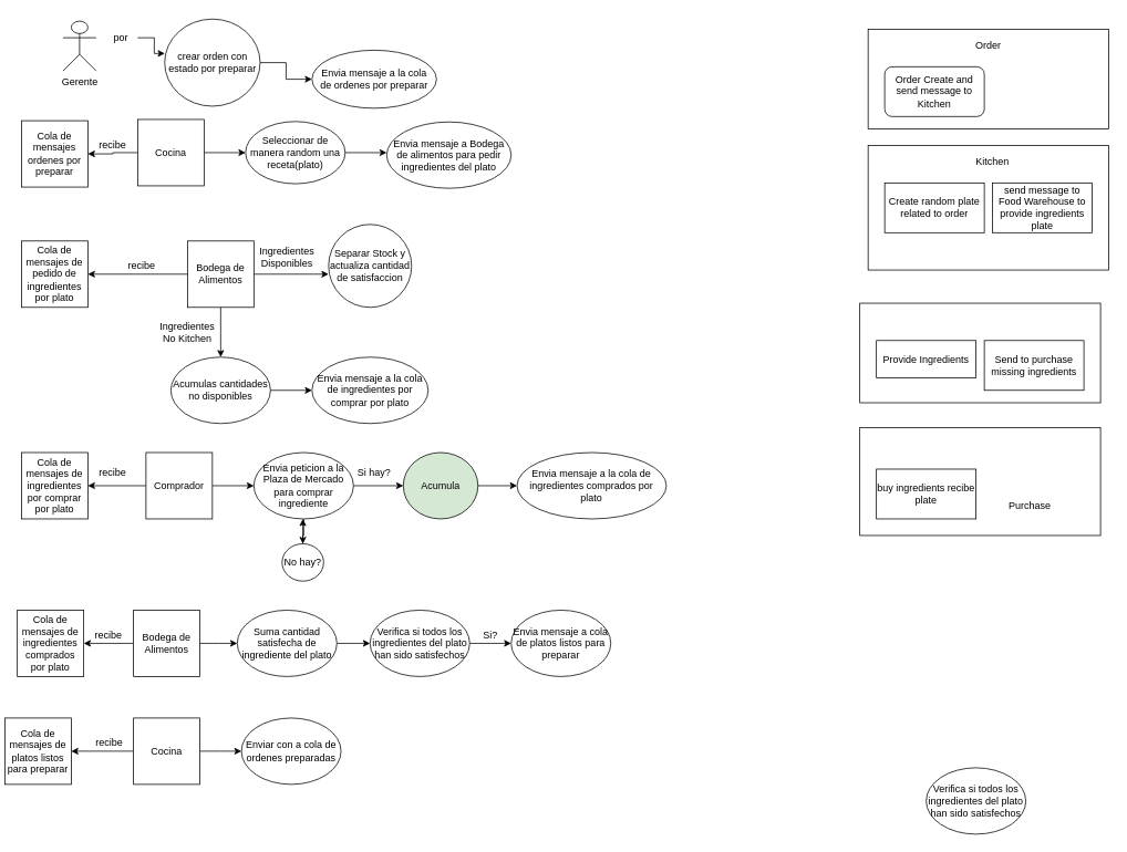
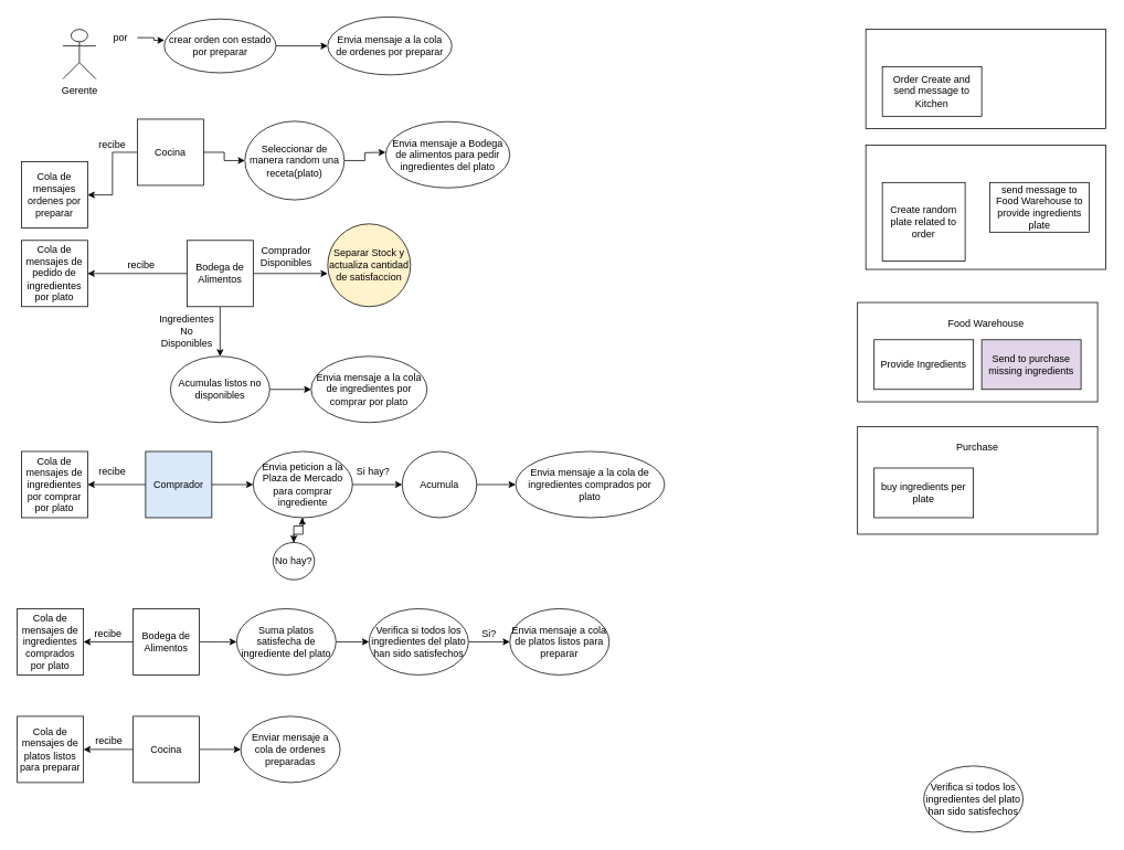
  <mxCell id="0" />
  <mxCell id="1" parent="0" />
  <mxCell id="2" value="" style="rounded=0;whiteSpace=wrap;html=1;" parent="1" vertex="1"><mxGeometry x="1045" y="35" width="290" height="120" as="geometry" /></mxCell>
  <mxCell id="3" style="edgeStyle=orthogonalEdgeStyle;rounded=0;orthogonalLoop=1;jettySize=auto;html=1;entryX=0;entryY=0.5;entryDx=0;entryDy=0;" parent="1" source="5" target="11" edge="1"><mxGeometry relative="1" as="geometry" /></mxCell>
  <mxCell id="4" style="edgeStyle=orthogonalEdgeStyle;rounded=0;orthogonalLoop=1;jettySize=auto;html=1;entryX=1;entryY=0.5;entryDx=0;entryDy=0;" parent="1" source="5" target="24" edge="1"><mxGeometry relative="1" as="geometry" /></mxCell>
  <mxCell id="5" value="Cocina" style="whiteSpace=wrap;html=1;aspect=fixed;" parent="1" vertex="1"><mxGeometry x="165" y="143.5" width="80" height="80" as="geometry" /></mxCell>
- <mxCell id="6" value="Gerente" style="shape=umlActor;verticalLabelPosition=bottom;verticalAlign=top;html=1;outlineConnect=0;" parent="1" vertex="1"><mxGeometry x="75" y="25" width="40" height="60" as="geometry" /></mxCell>
- <mxCell id="7" value="Envia mensaje a la cola de&amp;nbsp;ordenes por preparar" style="ellipse;whiteSpace=wrap;html=1;" parent="1" vertex="1"><mxGeometry x="375" y="60" width="150" height="70" as="geometry" /></mxCell>
+ <mxCell id="6" value="Gerente" style="shape=umlActor;verticalLabelPosition=bottom;verticalAlign=top;html=1;outlineConnect=0;" parent="1" vertex="1"><mxGeometry x="75" y="35" width="40" height="60" as="geometry" /></mxCell>
+ <mxCell id="7" value="Envia mensaje a la cola de&amp;nbsp;ordenes por preparar" style="ellipse;whiteSpace=wrap;html=1;" parent="1" vertex="1"><mxGeometry x="395" y="20" width="150" height="70" as="geometry" /></mxCell>
  <mxCell id="8" style="edgeStyle=orthogonalEdgeStyle;rounded=0;orthogonalLoop=1;jettySize=auto;html=1;entryX=0.002;entryY=0.395;entryDx=0;entryDy=0;entryPerimeter=0;" parent="1" source="9" target="33" edge="1"><mxGeometry relative="1" as="geometry" /></mxCell>
  <mxCell id="9" value="por" style="text;html=1;strokeColor=none;fillColor=none;align=center;verticalAlign=middle;whiteSpace=wrap;rounded=0;" parent="1" vertex="1"><mxGeometry x="125" y="35" width="40" height="20" as="geometry" /></mxCell>
  <mxCell id="10" style="edgeStyle=orthogonalEdgeStyle;rounded=0;orthogonalLoop=1;jettySize=auto;html=1;" parent="1" source="11" edge="1"><mxGeometry relative="1" as="geometry"><mxPoint x="465" y="183.5" as="targetPoint" /></mxGeometry></mxCell>
- <mxCell id="11" value="Seleccionar de manera random una receta(plato)" style="ellipse;whiteSpace=wrap;html=1;" parent="1" vertex="1"><mxGeometry x="295" y="146" width="120" height="75" as="geometry" /></mxCell>
+ <mxCell id="11" value="Seleccionar de manera random una receta(plato)" style="ellipse;whiteSpace=wrap;html=1;" parent="1" vertex="1"><mxGeometry x="295" y="146" width="120" height="95" as="geometry" /></mxCell>
  <mxCell id="12" style="edgeStyle=orthogonalEdgeStyle;rounded=0;orthogonalLoop=1;jettySize=auto;html=1;entryX=1;entryY=0.5;entryDx=0;entryDy=0;" parent="1" source="15" target="17" edge="1"><mxGeometry relative="1" as="geometry" /></mxCell>
  <mxCell id="13" style="edgeStyle=orthogonalEdgeStyle;rounded=0;orthogonalLoop=1;jettySize=auto;html=1;" parent="1" source="15" edge="1"><mxGeometry relative="1" as="geometry"><mxPoint x="395" y="330" as="targetPoint" /></mxGeometry></mxCell>
  <mxCell id="14" style="edgeStyle=orthogonalEdgeStyle;rounded=0;orthogonalLoop=1;jettySize=auto;html=1;" parent="1" source="15" edge="1"><mxGeometry relative="1" as="geometry"><mxPoint x="265" y="430" as="targetPoint" /></mxGeometry></mxCell>
  <mxCell id="15" value="Bodega de Alimentos" style="whiteSpace=wrap;html=1;aspect=fixed;" parent="1" vertex="1"><mxGeometry x="225" y="290" width="80" height="80" as="geometry" /></mxCell>
  <mxCell id="16" value="Envia mensaje a Bodega de alimentos para pedir ingredientes del plato" style="ellipse;whiteSpace=wrap;html=1;" parent="1" vertex="1"><mxGeometry x="465" y="146.5" width="150" height="80" as="geometry" /></mxCell>
  <mxCell id="17" value="Cola de mensajes de pedido de ingredientes por plato" style="whiteSpace=wrap;html=1;aspect=fixed;" parent="1" vertex="1"><mxGeometry x="25" y="290" width="80" height="80" as="geometry" /></mxCell>
  <mxCell id="18" value="recibe" style="text;html=1;strokeColor=none;fillColor=none;align=center;verticalAlign=middle;whiteSpace=wrap;rounded=0;" parent="1" vertex="1"><mxGeometry x="125" y="310" width="90" height="20" as="geometry" /></mxCell>
- <mxCell id="19" value="Ingredientes Disponibles" style="text;html=1;strokeColor=none;fillColor=none;align=center;verticalAlign=middle;whiteSpace=wrap;rounded=0;" parent="1" vertex="1"><mxGeometry x="315" y="300" width="60" height="20" as="geometry" /></mxCell>
- <mxCell id="20" value="Ingredientes No Kitchen" style="text;html=1;strokeColor=none;fillColor=none;align=center;verticalAlign=middle;whiteSpace=wrap;rounded=0;" parent="1" vertex="1"><mxGeometry x="195" y="390" width="60" height="20" as="geometry" /></mxCell>
- <mxCell id="21" value="Separar Stock y actualiza cantidad de satisfaccion" style="ellipse;whiteSpace=wrap;html=1;aspect=fixed;" parent="1" vertex="1"><mxGeometry x="395" y="270" width="100" height="100" as="geometry" /></mxCell>
+ <mxCell id="19" value="Comprador Disponibles" style="text;html=1;strokeColor=none;fillColor=none;align=center;verticalAlign=middle;whiteSpace=wrap;rounded=0;" parent="1" vertex="1"><mxGeometry x="315" y="300" width="60" height="20" as="geometry" /></mxCell>
+ <mxCell id="20" value="Ingredientes No Disponibles" style="text;html=1;strokeColor=none;fillColor=none;align=center;verticalAlign=middle;whiteSpace=wrap;rounded=0;" parent="1" vertex="1"><mxGeometry x="195" y="390" width="60" height="20" as="geometry" /></mxCell>
+ <mxCell id="21" value="Separar Stock y actualiza cantidad de satisfaccion" style="ellipse;whiteSpace=wrap;html=1;aspect=fixed;fillColor=#fff2cc;" parent="1" vertex="1"><mxGeometry x="395" y="270" width="100" height="100" as="geometry" /></mxCell>
  <mxCell id="22" style="edgeStyle=orthogonalEdgeStyle;rounded=0;orthogonalLoop=1;jettySize=auto;html=1;entryX=0;entryY=0.5;entryDx=0;entryDy=0;" parent="1" source="23" target="59" edge="1"><mxGeometry relative="1" as="geometry" /></mxCell>
- <mxCell id="23" value="Acumulas cantidades no disponibles" style="ellipse;whiteSpace=wrap;html=1;" parent="1" vertex="1"><mxGeometry x="205" y="430" width="120" height="80" as="geometry" /></mxCell>
- <mxCell id="24" value="Cola de mensajes ordenes por preparar" style="whiteSpace=wrap;html=1;aspect=fixed;" parent="1" vertex="1"><mxGeometry x="25" y="145" width="80" height="80" as="geometry" /></mxCell>
+ <mxCell id="23" value="Acumulas listos no disponibles" style="ellipse;whiteSpace=wrap;html=1;" parent="1" vertex="1"><mxGeometry x="205" y="430" width="120" height="80" as="geometry" /></mxCell>
+ <mxCell id="24" value="Cola de mensajes ordenes por preparar" style="whiteSpace=wrap;html=1;aspect=fixed;" parent="1" vertex="1"><mxGeometry x="25" y="195" width="80" height="80" as="geometry" /></mxCell>
  <mxCell id="25" value="recibe" style="text;html=1;strokeColor=none;fillColor=none;align=center;verticalAlign=middle;whiteSpace=wrap;rounded=0;" parent="1" vertex="1"><mxGeometry x="115" y="165" width="40" height="20" as="geometry" /></mxCell>
- <mxCell id="26" value="Cola de mensajes de platos listos para preparar" style="whiteSpace=wrap;html=1;aspect=fixed;" parent="1" vertex="1"><mxGeometry x="5" y="865" width="80" height="80" as="geometry" /></mxCell>
+ <mxCell id="26" value="Cola de mensajes de platos listos para preparar" style="whiteSpace=wrap;html=1;aspect=fixed;" parent="1" vertex="1"><mxGeometry x="20" y="865" width="80" height="80" as="geometry" /></mxCell>
  <mxCell id="27" style="edgeStyle=orthogonalEdgeStyle;rounded=0;orthogonalLoop=1;jettySize=auto;html=1;entryX=1;entryY=0.5;entryDx=0;entryDy=0;" parent="1" source="29" target="26" edge="1"><mxGeometry relative="1" as="geometry" /></mxCell>
  <mxCell id="28" style="edgeStyle=orthogonalEdgeStyle;rounded=0;orthogonalLoop=1;jettySize=auto;html=1;" parent="1" source="29" edge="1"><mxGeometry relative="1" as="geometry"><mxPoint x="290" y="905" as="targetPoint" /></mxGeometry></mxCell>
  <mxCell id="29" value="Cocina" style="whiteSpace=wrap;html=1;aspect=fixed;" parent="1" vertex="1"><mxGeometry x="160" y="865" width="80" height="80" as="geometry" /></mxCell>
  <mxCell id="30" value="recibe" style="text;html=1;strokeColor=none;fillColor=none;align=center;verticalAlign=middle;whiteSpace=wrap;rounded=0;" parent="1" vertex="1"><mxGeometry x="111" y="885" width="40" height="20" as="geometry" /></mxCell>
- <mxCell id="31" value="Enviar con a cola de ordenes preparadas" style="ellipse;whiteSpace=wrap;html=1;" parent="1" vertex="1"><mxGeometry x="290" y="865" width="120" height="80" as="geometry" /></mxCell>
+ <mxCell id="31" value="Enviar mensaje a cola de ordenes preparadas" style="ellipse;whiteSpace=wrap;html=1;" parent="1" vertex="1"><mxGeometry x="290" y="865" width="120" height="80" as="geometry" /></mxCell>
  <mxCell id="32" style="edgeStyle=orthogonalEdgeStyle;rounded=0;orthogonalLoop=1;jettySize=auto;html=1;entryX=0;entryY=0.5;entryDx=0;entryDy=0;" parent="1" source="33" target="7" edge="1"><mxGeometry relative="1" as="geometry" /></mxCell>
- <mxCell id="33" value="crear orden con estado por preparar" style="ellipse;whiteSpace=wrap;html=1;" parent="1" vertex="1"><mxGeometry x="197.5" y="22.5" width="115" height="105" as="geometry" /></mxCell>
+ <mxCell id="33" value="crear orden con estado por preparar" style="ellipse;whiteSpace=wrap;html=1;" parent="1" vertex="1"><mxGeometry x="197.5" y="22.5" width="135" height="65" as="geometry" /></mxCell>
  <mxCell id="34" value="Cola de mensajes de ingredientes por comprar por plato" style="whiteSpace=wrap;html=1;aspect=fixed;" parent="1" vertex="1"><mxGeometry x="25" y="545" width="80" height="80" as="geometry" /></mxCell>
  <mxCell id="35" style="edgeStyle=orthogonalEdgeStyle;rounded=0;orthogonalLoop=1;jettySize=auto;html=1;entryX=1;entryY=0.5;entryDx=0;entryDy=0;" parent="1" source="37" target="34" edge="1"><mxGeometry relative="1" as="geometry" /></mxCell>
  <mxCell id="36" style="edgeStyle=orthogonalEdgeStyle;rounded=0;orthogonalLoop=1;jettySize=auto;html=1;entryX=0;entryY=0.5;entryDx=0;entryDy=0;" parent="1" source="37" target="41" edge="1"><mxGeometry relative="1" as="geometry" /></mxCell>
- <mxCell id="37" value="Comprador" style="whiteSpace=wrap;html=1;aspect=fixed;" parent="1" vertex="1"><mxGeometry x="175" y="545" width="80" height="80" as="geometry" /></mxCell>
+ <mxCell id="37" value="Comprador" style="whiteSpace=wrap;html=1;aspect=fixed;fillColor=#dae8fc;" parent="1" vertex="1"><mxGeometry x="175" y="545" width="80" height="80" as="geometry" /></mxCell>
  <mxCell id="38" value="recibe" style="text;html=1;strokeColor=none;fillColor=none;align=center;verticalAlign=middle;whiteSpace=wrap;rounded=0;" parent="1" vertex="1"><mxGeometry x="90" y="560" width="90" height="20" as="geometry" /></mxCell>
  <mxCell id="39" style="edgeStyle=orthogonalEdgeStyle;rounded=0;orthogonalLoop=1;jettySize=auto;html=1;entryX=0.5;entryY=0;entryDx=0;entryDy=0;" parent="1" source="41" target="43" edge="1"><mxGeometry relative="1" as="geometry" /></mxCell>
  <mxCell id="40" style="edgeStyle=orthogonalEdgeStyle;rounded=0;orthogonalLoop=1;jettySize=auto;html=1;" parent="1" source="41" edge="1"><mxGeometry relative="1" as="geometry"><mxPoint x="485" y="585" as="targetPoint" /></mxGeometry></mxCell>
  <mxCell id="41" value="Envia peticion a la Plaza de Mercado para comprar ingrediente" style="ellipse;whiteSpace=wrap;html=1;" parent="1" vertex="1"><mxGeometry x="305" y="545" width="120" height="80" as="geometry" /></mxCell>
  <mxCell id="42" style="edgeStyle=orthogonalEdgeStyle;rounded=0;orthogonalLoop=1;jettySize=auto;html=1;" parent="1" source="43" edge="1"><mxGeometry relative="1" as="geometry"><mxPoint x="364" y="625" as="targetPoint" /></mxGeometry></mxCell>
- <mxCell id="43" value="No hay?" style="ellipse;whiteSpace=wrap;html=1;" parent="1" vertex="1"><mxGeometry x="339" y="655" width="50" height="45" as="geometry" /></mxCell>
+ <mxCell id="43" value="No hay?" style="ellipse;whiteSpace=wrap;html=1;" parent="1" vertex="1"><mxGeometry x="329" y="655" width="50" height="45" as="geometry" /></mxCell>
  <mxCell id="44" value="Si hay?" style="text;html=1;strokeColor=none;fillColor=none;align=center;verticalAlign=middle;whiteSpace=wrap;rounded=0;" parent="1" vertex="1"><mxGeometry x="425" y="560" width="50" height="20" as="geometry" /></mxCell>
  <mxCell id="45" style="edgeStyle=orthogonalEdgeStyle;rounded=0;orthogonalLoop=1;jettySize=auto;html=1;entryX=0;entryY=0.5;entryDx=0;entryDy=0;" parent="1" source="46" target="60" edge="1"><mxGeometry relative="1" as="geometry" /></mxCell>
- <mxCell id="46" value="Acumula" style="ellipse;whiteSpace=wrap;html=1;fillColor=#d5e8d4;" parent="1" vertex="1"><mxGeometry x="485" y="545" width="90" height="80" as="geometry" /></mxCell>
+ <mxCell id="46" value="Acumula" style="ellipse;whiteSpace=wrap;html=1;" parent="1" vertex="1"><mxGeometry x="485" y="545" width="90" height="80" as="geometry" /></mxCell>
  <mxCell id="47" value="Cola de mensajes de ingredientes comprados por plato" style="whiteSpace=wrap;html=1;aspect=fixed;" parent="1" vertex="1"><mxGeometry x="20" y="735" width="80" height="80" as="geometry" /></mxCell>
  <mxCell id="48" style="edgeStyle=orthogonalEdgeStyle;rounded=0;orthogonalLoop=1;jettySize=auto;html=1;entryX=1;entryY=0.5;entryDx=0;entryDy=0;" parent="1" source="50" target="47" edge="1"><mxGeometry relative="1" as="geometry" /></mxCell>
  <mxCell id="49" style="edgeStyle=orthogonalEdgeStyle;rounded=0;orthogonalLoop=1;jettySize=auto;html=1;entryX=0;entryY=0.5;entryDx=0;entryDy=0;" parent="1" source="50" edge="1"><mxGeometry relative="1" as="geometry"><mxPoint x="285" y="775" as="targetPoint" /></mxGeometry></mxCell>
  <mxCell id="50" value="Bodega de Alimentos" style="whiteSpace=wrap;html=1;aspect=fixed;" parent="1" vertex="1"><mxGeometry x="160" y="735" width="80" height="80" as="geometry" /></mxCell>
  <mxCell id="51" value="recibe" style="text;html=1;strokeColor=none;fillColor=none;align=center;verticalAlign=middle;whiteSpace=wrap;rounded=0;" parent="1" vertex="1"><mxGeometry x="85" y="755" width="90" height="20" as="geometry" /></mxCell>
  <mxCell id="52" style="edgeStyle=orthogonalEdgeStyle;rounded=0;orthogonalLoop=1;jettySize=auto;html=1;entryX=0;entryY=0.5;entryDx=0;entryDy=0;" parent="1" source="53" target="55" edge="1"><mxGeometry relative="1" as="geometry" /></mxCell>
- <mxCell id="53" value="Suma cantidad satisfecha de ingrediente del plato" style="ellipse;whiteSpace=wrap;html=1;" parent="1" vertex="1"><mxGeometry x="285" y="735" width="120" height="80" as="geometry" /></mxCell>
+ <mxCell id="53" value="Suma platos satisfecha de ingrediente del plato" style="ellipse;whiteSpace=wrap;html=1;" parent="1" vertex="1"><mxGeometry x="285" y="735" width="120" height="80" as="geometry" /></mxCell>
  <mxCell id="54" style="edgeStyle=orthogonalEdgeStyle;rounded=0;orthogonalLoop=1;jettySize=auto;html=1;" parent="1" source="55" edge="1"><mxGeometry relative="1" as="geometry"><mxPoint x="615" y="775" as="targetPoint" /></mxGeometry></mxCell>
  <mxCell id="55" value="Verifica si todos los ingredientes del plato han sido satisfechos" style="ellipse;whiteSpace=wrap;html=1;" parent="1" vertex="1"><mxGeometry x="445" y="735" width="120" height="80" as="geometry" /></mxCell>
  <mxCell id="56" value="Envia mensaje a cola de platos listos para preparar" style="ellipse;whiteSpace=wrap;html=1;" parent="1" vertex="1"><mxGeometry x="615" y="735" width="120" height="80" as="geometry" /></mxCell>
  <mxCell id="57" value="Verifica si todos los ingredientes del plato han sido satisfechos" style="ellipse;whiteSpace=wrap;html=1;" parent="1" vertex="1"><mxGeometry x="1115" y="925" width="120" height="80" as="geometry" /></mxCell>
  <mxCell id="58" value="Si?" style="text;html=1;strokeColor=none;fillColor=none;align=center;verticalAlign=middle;whiteSpace=wrap;rounded=0;" parent="1" vertex="1"><mxGeometry x="565" y="755" width="50" height="20" as="geometry" /></mxCell>
  <mxCell id="59" value="Envia mensaje a la cola de ingredientes por comprar por plato" style="ellipse;whiteSpace=wrap;html=1;" parent="1" vertex="1"><mxGeometry x="375" y="430" width="140" height="80" as="geometry" /></mxCell>
  <mxCell id="60" value="Envia mensaje a la cola de ingredientes comprados por plato" style="ellipse;whiteSpace=wrap;html=1;" parent="1" vertex="1"><mxGeometry x="622" y="545" width="180" height="80" as="geometry" /></mxCell>
- <mxCell id="61" value="Order Create and send message to Kitchen" style="whiteSpace=wrap;html=1;rounded=1;" parent="1" vertex="1"><mxGeometry x="1065" y="80" width="120" height="60" as="geometry" /></mxCell>
+ <mxCell id="61" value="Order Create and send message to Kitchen" style="rounded=0;whiteSpace=wrap;html=1;" parent="1" vertex="1"><mxGeometry x="1065" y="80" width="120" height="60" as="geometry" /></mxCell>
  <mxCell id="62" value="" style="rounded=0;whiteSpace=wrap;html=1;" parent="1" vertex="1"><mxGeometry x="1035" y="365" width="290" height="120" as="geometry" /></mxCell>
- <mxCell id="63" value="Order" style="text;html=1;strokeColor=none;fillColor=none;align=center;verticalAlign=middle;whiteSpace=wrap;rounded=0;" parent="1" vertex="1"><mxGeometry x="1170" y="45" width="40" height="20" as="geometry" /></mxCell>
- <mxCell id="65" value="Provide Ingredients" style="rounded=0;whiteSpace=wrap;html=1;" parent="1" vertex="1"><mxGeometry x="1055" y="410" width="120" height="45" as="geometry" /></mxCell>
- <mxCell id="66" value="Send to purchase missing ingredients" style="rounded=0;whiteSpace=wrap;html=1;" parent="1" vertex="1"><mxGeometry x="1185" y="410" width="120" height="60" as="geometry" /></mxCell>
+ <mxCell id="64" value="&lt;div style=&quot;direction: ltr&quot;&gt;&lt;span&gt;Food Warehouse&lt;/span&gt;&lt;/div&gt;" style="text;html=1;strokeColor=none;fillColor=none;align=center;verticalAlign=middle;whiteSpace=wrap;rounded=0;" parent="1" vertex="1"><mxGeometry x="1135" y="381" width="111" height="20" as="geometry" /></mxCell>
+ <mxCell id="65" value="Provide Ingredients" style="rounded=0;whiteSpace=wrap;html=1;" parent="1" vertex="1"><mxGeometry x="1055" y="410" width="120" height="60" as="geometry" /></mxCell>
+ <mxCell id="66" value="Send to purchase missing ingredients" style="rounded=0;whiteSpace=wrap;html=1;fillColor=#e1d5e7;" parent="1" vertex="1"><mxGeometry x="1185" y="410" width="120" height="60" as="geometry" /></mxCell>
  <mxCell id="67" value="" style="rounded=0;whiteSpace=wrap;html=1;" parent="1" vertex="1"><mxGeometry x="1035" y="515" width="290" height="130" as="geometry" /></mxCell>
- <mxCell id="68" value="Purchase" style="text;html=1;strokeColor=none;fillColor=none;align=center;verticalAlign=middle;whiteSpace=wrap;rounded=0;" parent="1" vertex="1"><mxGeometry x="1205" y="600" width="70" height="20" as="geometry" /></mxCell>
- <mxCell id="69" value="buy ingredients recibe plate" style="rounded=0;whiteSpace=wrap;html=1;" parent="1" vertex="1"><mxGeometry x="1055" y="565" width="120" height="60" as="geometry" /></mxCell>
+ <mxCell id="68" value="Purchase" style="text;html=1;strokeColor=none;fillColor=none;align=center;verticalAlign=middle;whiteSpace=wrap;rounded=0;" parent="1" vertex="1"><mxGeometry x="1145" y="530" width="70" height="20" as="geometry" /></mxCell>
+ <mxCell id="69" value="buy ingredients per plate" style="rounded=0;whiteSpace=wrap;html=1;" parent="1" vertex="1"><mxGeometry x="1055" y="565" width="120" height="60" as="geometry" /></mxCell>
  <mxCell id="70" value="" style="rounded=0;whiteSpace=wrap;html=1;" parent="1" vertex="1"><mxGeometry x="1045" y="175" width="290" height="150" as="geometry" /></mxCell>
- <mxCell id="71" value="Kitchen" style="text;html=1;strokeColor=none;fillColor=none;align=center;verticalAlign=middle;whiteSpace=wrap;rounded=0;" parent="1" vertex="1"><mxGeometry x="1175" y="185" width="40" height="20" as="geometry" /></mxCell>
- <mxCell id="72" value="Create random plate related to order" style="rounded=0;whiteSpace=wrap;html=1;" parent="1" vertex="1"><mxGeometry x="1065" y="220" width="120" height="60" as="geometry" /></mxCell>
+ <mxCell id="72" value="Create random plate related to order" style="rounded=0;whiteSpace=wrap;html=1;" parent="1" vertex="1"><mxGeometry x="1065" y="220" width="100" height="95" as="geometry" /></mxCell>
  <mxCell id="73" value="send message to Food Warehouse to provide ingredients plate" style="rounded=0;whiteSpace=wrap;html=1;" parent="1" vertex="1"><mxGeometry x="1195" y="220" width="120" height="60" as="geometry" /></mxCell>
